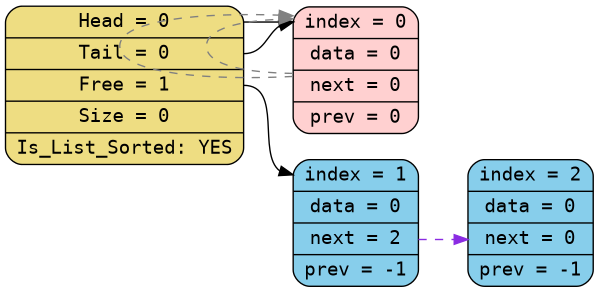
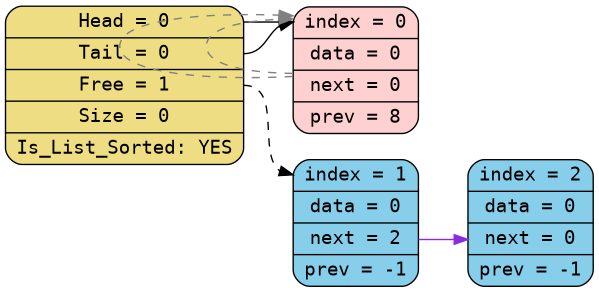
  digraph {
    fontname="DejaVu Sans Mono"
    rankdir=LR
    node [fillcolor=skyblue fontname="DejaVu Sans Mono" fontsize=14 shape=Mrecord style=filled]
    edge [color=black fontcolor=blue fontname="DejaVu Sans Mono" fontsize=12 headport=index]
    n1 [fillcolor=lightgoldenrod label=" <head> Head = 0 | <tail> Tail = 0 | <free> Free = 1 | <size> Size = 0 | Is_List_Sorted: YES"]
-   n2 [fillcolor="#FFD0D0" label=" <index> index = 0 | data = 0 | <next_idx> next = 0 | <prev_idx> prev = 0"]
+   n2 [fillcolor="#FFD0D0" label=" <index> index = 0 | data = 0 | <next_idx> next = 0 | <prev_idx> prev = 8"]
    n3 [label=" <index> index = 1 | data = 0 | <next_idx> next = 2 | <prev_idx> prev = -1"]
    n4 [label=" <index> index = 2 | data = 0 | <next_idx> next = 0 | <prev_idx> prev = -1"]
    n1 -> n2 [tailport=head]
    n1 -> n2 [tailport=tail]
-   n1 -> n3 [tailport=free]
+   n1 -> n3 [tailport=free style=dashed]
    n2 -> n2 [color=webgray style=dashed]
    n2 -> n2 [color=webgray style=dashed]
-   n3 -> n4 [color=blueviolet headport=next_idx tailport=next_idx style=dashed]
+   n3 -> n4 [color=blueviolet headport=next_idx tailport=next_idx]
  }
